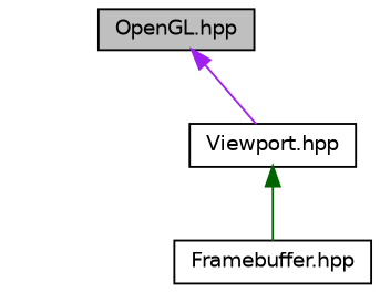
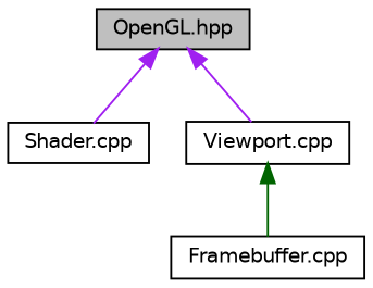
  digraph {
    node [color=black fillcolor=white fontname=Helvetica fontsize=10 shape=record style=filled]
    edge [color=purple dir=back fontname=Helvetica fontsize=10 labelfontname=Helvetica labelfontsize=10 style=solid]
    n1 [fillcolor=grey75 fontcolor=black height=0.2 label="OpenGL.hpp" width=0.4]
-   n3 [height=0.2 label="Viewport.hpp" width=0.4]
-   n4 [height=0.2 label="Framebuffer.hpp" width=0.4]
+   n2 [height=0.2 label="Shader.cpp" width=0.4]
+   n3 [height=0.2 label="Viewport.cpp" width=0.4]
+   n4 [height=0.2 label="Framebuffer.cpp" width=0.4]
+   n1 -> n2
    n1 -> n3
    n3 -> n4 [color=darkgreen]
  }
